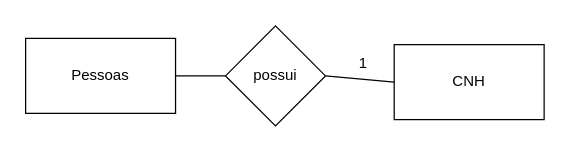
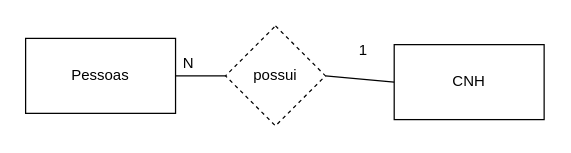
  <mxCell id="0" />
  <mxCell id="1" parent="0" />
  <mxCell id="2" value="Pessoas" style="rounded=0;whiteSpace=wrap;html=1;" vertex="1" parent="1"><mxGeometry x="20" y="30" width="120" height="60" as="geometry" /></mxCell>
  <mxCell id="3" value="CNH" style="rounded=0;whiteSpace=wrap;html=1;" vertex="1" parent="1"><mxGeometry x="315" y="35" width="120" height="60" as="geometry" /></mxCell>
- <mxCell id="4" value="possui" style="rhombus;whiteSpace=wrap;html=1;" vertex="1" parent="1"><mxGeometry x="180" y="20" width="80" height="80" as="geometry" /></mxCell>
+ <mxCell id="4" value="possui" style="rhombus;whiteSpace=wrap;html=1;dashed=1;" vertex="1" parent="1"><mxGeometry x="180" y="20" width="80" height="80" as="geometry" /></mxCell>
  <mxCell id="5" value="" style="endArrow=none;html=1;exitX=1;exitY=0.5;exitDx=0;exitDy=0;entryX=0;entryY=0.5;entryDx=0;entryDy=0;" edge="1" parent="1" source="2" target="4"><mxGeometry width="50" height="50" relative="1" as="geometry"><mxPoint x="280" y="120" as="sourcePoint" /><mxPoint x="330" y="70" as="targetPoint" /></mxGeometry></mxCell>
  <mxCell id="6" value="" style="endArrow=none;html=1;exitX=1;exitY=0.5;exitDx=0;exitDy=0;entryX=0;entryY=0.5;entryDx=0;entryDy=0;" edge="1" parent="1" source="4" target="3"><mxGeometry width="50" height="50" relative="1" as="geometry"><mxPoint x="280" y="120" as="sourcePoint" /><mxPoint x="330" y="70" as="targetPoint" /></mxGeometry></mxCell>
- <mxCell id="8" value="1" style="text;html=1;align=center;verticalAlign=middle;resizable=0;points=[];autosize=1;" vertex="1" parent="1"><mxGeometry x="280" y="40" width="20" height="20" as="geometry" /></mxCell>
+ <mxCell id="7" value="N" style="text;html=1;align=center;verticalAlign=middle;resizable=0;points=[];autosize=1;" vertex="1" parent="1"><mxGeometry x="140" y="40" width="20" height="20" as="geometry" /></mxCell>
+ <mxCell id="8" value="1" style="text;html=1;align=center;verticalAlign=middle;resizable=0;points=[];autosize=1;" vertex="1" parent="1"><mxGeometry x="280" y="30" width="20" height="20" as="geometry" /></mxCell>
